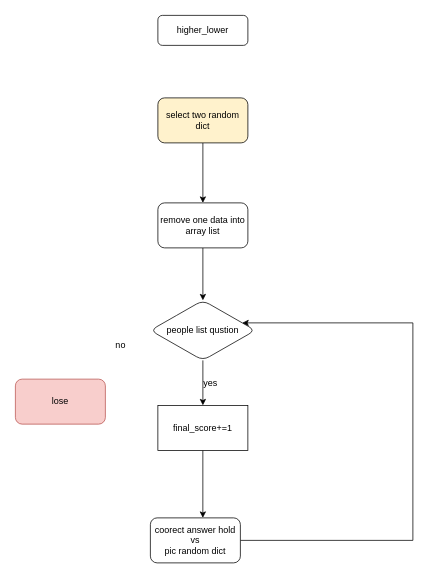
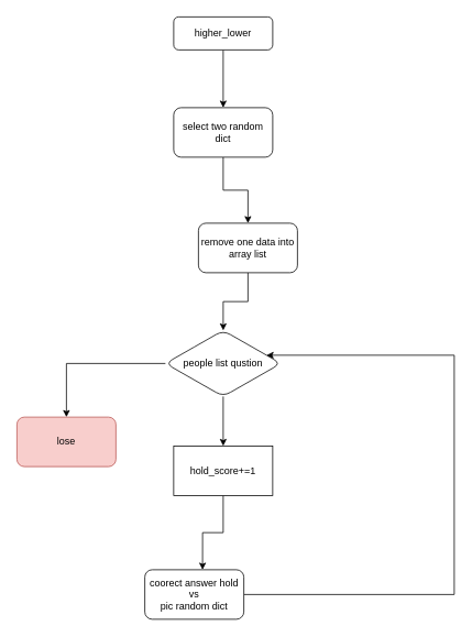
  <mxCell id="0" />
  <mxCell id="1" parent="0" />
+ <mxCell id="2" value="" style="edgeStyle=orthogonalEdgeStyle;rounded=0;orthogonalLoop=1;jettySize=auto;html=1;" edge="1" parent="1" source="3" target="5"><mxGeometry relative="1" as="geometry" /></mxCell>
  <mxCell id="3" value="higher_lower" style="rounded=1;whiteSpace=wrap;html=1;fontSize=12;glass=0;strokeWidth=1;shadow=0;" parent="1" vertex="1"><mxGeometry x="210" y="20" width="120" height="40" as="geometry" /></mxCell>
  <mxCell id="4" value="" style="edgeStyle=orthogonalEdgeStyle;rounded=0;orthogonalLoop=1;jettySize=auto;html=1;" edge="1" parent="1" source="5" target="17"><mxGeometry relative="1" as="geometry" /></mxCell>
- <mxCell id="5" value="select two random&lt;br&gt;dict" style="whiteSpace=wrap;html=1;rounded=1;glass=0;strokeWidth=1;shadow=0;fillColor=#fff2cc;" vertex="1" parent="1"><mxGeometry x="210" y="130" width="120" height="60" as="geometry" /></mxCell>
+ <mxCell id="5" value="select two random&lt;br&gt;dict" style="whiteSpace=wrap;html=1;rounded=1;glass=0;strokeWidth=1;shadow=0;" vertex="1" parent="1"><mxGeometry x="210" y="130" width="120" height="60" as="geometry" /></mxCell>
+ <mxCell id="6" value="" style="edgeStyle=orthogonalEdgeStyle;rounded=0;orthogonalLoop=1;jettySize=auto;html=1;" edge="1" parent="1" source="7" target="8"><mxGeometry relative="1" as="geometry" /></mxCell>
  <mxCell id="7" value="people list qustion" style="rhombus;whiteSpace=wrap;html=1;rounded=1;glass=0;strokeWidth=1;shadow=0;" vertex="1" parent="1"><mxGeometry x="200" y="400" width="140" height="80" as="geometry" /></mxCell>
  <mxCell id="8" value="lose" style="whiteSpace=wrap;html=1;rounded=1;glass=0;strokeWidth=1;shadow=0;fillColor=#f8cecc;strokeColor=#b85450;" vertex="1" parent="1"><mxGeometry x="20" y="505" width="120" height="60" as="geometry" /></mxCell>
  <mxCell id="9" style="edgeStyle=orthogonalEdgeStyle;rounded=0;orthogonalLoop=1;jettySize=auto;html=1;" edge="1" parent="1" source="10" target="7"><mxGeometry relative="1" as="geometry"><mxPoint x="330" y="430" as="targetPoint" /><Array as="points"><mxPoint x="550" y="720" /><mxPoint x="550" y="430" /></Array></mxGeometry></mxCell>
- <mxCell id="10" value="coorect answer hold&lt;br&gt;vs&lt;br&gt;pic random dict" style="whiteSpace=wrap;html=1;rounded=1;glass=0;strokeWidth=1;shadow=0;" vertex="1" parent="1"><mxGeometry x="200" y="690" width="120" height="60" as="geometry" /></mxCell>
+ <mxCell id="10" value="coorect answer hold&lt;br&gt;vs&lt;br&gt;pic random dict" style="whiteSpace=wrap;html=1;rounded=1;glass=0;strokeWidth=1;shadow=0;" vertex="1" parent="1"><mxGeometry x="175" y="690" width="120" height="60" as="geometry" /></mxCell>
  <mxCell id="11" value="" style="edgeStyle=orthogonalEdgeStyle;rounded=0;orthogonalLoop=1;jettySize=auto;html=1;" edge="1" parent="1" source="7" target="15"><mxGeometry relative="1" as="geometry"><Array as="points"><mxPoint x="270" y="558" /><mxPoint x="280" y="558" /></Array></mxGeometry></mxCell>
- <mxCell id="12" value="yes" style="text;html=1;align=center;verticalAlign=middle;resizable=0;points=[];autosize=1;strokeColor=none;fillColor=none;" vertex="1" parent="1"><mxGeometry x="260" y="495" width="40" height="30" as="geometry" /></mxCell>
- <mxCell id="13" value="no" style="text;html=1;align=center;verticalAlign=middle;resizable=0;points=[];autosize=1;strokeColor=none;fillColor=none;" vertex="1" parent="1"><mxGeometry x="140" y="445" width="40" height="30" as="geometry" /></mxCell>
  <mxCell id="14" style="edgeStyle=orthogonalEdgeStyle;rounded=0;orthogonalLoop=1;jettySize=auto;html=1;entryX=0.583;entryY=0;entryDx=0;entryDy=0;entryPerimeter=0;" edge="1" parent="1" source="15" target="10"><mxGeometry relative="1" as="geometry" /></mxCell>
- <mxCell id="15" value="final_score+=1" style="whiteSpace=wrap;html=1;" vertex="1" parent="1"><mxGeometry x="210" y="540" width="120" height="60" as="geometry" /></mxCell>
+ <mxCell id="15" value="hold_score+=1" style="whiteSpace=wrap;html=1;" vertex="1" parent="1"><mxGeometry x="210" y="540" width="120" height="60" as="geometry" /></mxCell>
  <mxCell id="16" value="" style="edgeStyle=orthogonalEdgeStyle;rounded=0;orthogonalLoop=1;jettySize=auto;html=1;" edge="1" parent="1" source="17" target="7"><mxGeometry relative="1" as="geometry" /></mxCell>
- <mxCell id="17" value="remove one data into&lt;br&gt;array list" style="whiteSpace=wrap;html=1;rounded=1;glass=0;strokeWidth=1;shadow=0;" vertex="1" parent="1"><mxGeometry x="210" y="270" width="120" height="60" as="geometry" /></mxCell>
+ <mxCell id="17" value="remove one data into&lt;br&gt;array list" style="whiteSpace=wrap;html=1;rounded=1;glass=0;strokeWidth=1;shadow=0;" vertex="1" parent="1"><mxGeometry x="240" y="270" width="120" height="60" as="geometry" /></mxCell>
